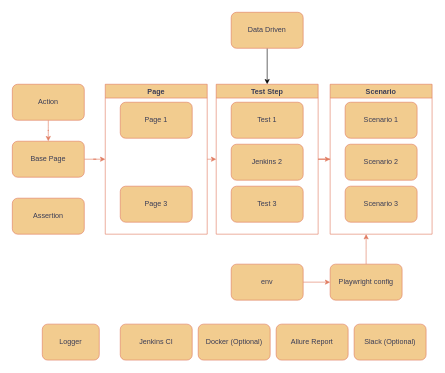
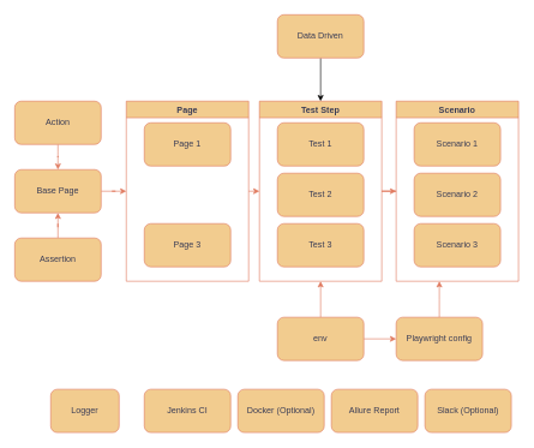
  <mxCell id="0" />
  <mxCell id="1" parent="0" />
  <mxCell id="2" style="edgeStyle=orthogonalEdgeStyle;rounded=1;orthogonalLoop=1;jettySize=auto;html=1;entryX=0.5;entryY=0;entryDx=0;entryDy=0;labelBackgroundColor=none;strokeColor=#E07A5F;fontColor=default;" parent="1" source="3" target="8" edge="1"><mxGeometry relative="1" as="geometry" /></mxCell>
  <mxCell id="3" value="Action" style="rounded=1;whiteSpace=wrap;html=1;labelBackgroundColor=none;fillColor=#F2CC8F;strokeColor=#E07A5F;fontColor=#393C56;" parent="1" vertex="1"><mxGeometry x="20" y="140" width="120" height="60" as="geometry" /></mxCell>
+ <mxCell id="4" style="edgeStyle=orthogonalEdgeStyle;rounded=0;orthogonalLoop=1;jettySize=auto;html=1;strokeColor=#E07A5F;fontColor=#393C56;fillColor=#F2CC8F;" parent="1" source="5" target="8" edge="1"><mxGeometry relative="1" as="geometry" /></mxCell>
  <mxCell id="5" value="Assertion" style="rounded=1;whiteSpace=wrap;html=1;labelBackgroundColor=none;fillColor=#F2CC8F;strokeColor=#E07A5F;fontColor=#393C56;" parent="1" vertex="1"><mxGeometry x="20" y="330" width="120" height="60" as="geometry" /></mxCell>
  <mxCell id="6" value="Logger" style="rounded=1;whiteSpace=wrap;html=1;labelBackgroundColor=none;fillColor=#F2CC8F;strokeColor=#E07A5F;fontColor=#393C56;" parent="1" vertex="1"><mxGeometry x="70" y="540" width="95" height="60" as="geometry" /></mxCell>
  <mxCell id="7" style="edgeStyle=orthogonalEdgeStyle;rounded=0;orthogonalLoop=1;jettySize=auto;html=1;entryX=0;entryY=0.5;entryDx=0;entryDy=0;strokeColor=#E07A5F;fontColor=#393C56;fillColor=#F2CC8F;" parent="1" source="8" target="23" edge="1"><mxGeometry relative="1" as="geometry" /></mxCell>
  <mxCell id="8" value="Base Page" style="rounded=1;whiteSpace=wrap;html=1;fillColor=#F2CC8F;strokeColor=#E07A5F;labelBackgroundColor=none;fontColor=#393C56;" parent="1" vertex="1"><mxGeometry x="20" y="235" width="120" height="60" as="geometry" /></mxCell>
  <mxCell id="9" value="Page 1" style="rounded=1;whiteSpace=wrap;html=1;labelBackgroundColor=none;fillColor=#F2CC8F;strokeColor=#E07A5F;fontColor=#393C56;" parent="1" vertex="1"><mxGeometry x="200" y="170" width="120" height="60" as="geometry" /></mxCell>
  <mxCell id="10" value="Page 3" style="rounded=1;whiteSpace=wrap;html=1;labelBackgroundColor=none;fillColor=#F2CC8F;strokeColor=#E07A5F;fontColor=#393C56;" parent="1" vertex="1"><mxGeometry x="200" y="310" width="120" height="60" as="geometry" /></mxCell>
  <mxCell id="11" style="edgeStyle=orthogonalEdgeStyle;rounded=0;orthogonalLoop=1;jettySize=auto;html=1;entryX=0.5;entryY=0;entryDx=0;entryDy=0;" edge="1" parent="1" source="12" target="25"><mxGeometry relative="1" as="geometry" /></mxCell>
  <mxCell id="12" value="Data Driven" style="rounded=1;whiteSpace=wrap;html=1;labelBackgroundColor=none;fillColor=#F2CC8F;strokeColor=#E07A5F;fontColor=#393C56;" parent="1" vertex="1"><mxGeometry x="385" y="20" width="120" height="60" as="geometry" /></mxCell>
  <mxCell id="13" style="edgeStyle=orthogonalEdgeStyle;rounded=0;orthogonalLoop=1;jettySize=auto;html=1;strokeColor=#E07A5F;fontColor=#393C56;fillColor=#F2CC8F;" parent="1" source="14" edge="1"><mxGeometry relative="1" as="geometry"><mxPoint x="610" y="390" as="targetPoint" /></mxGeometry></mxCell>
  <mxCell id="14" value="Playwright config" style="rounded=1;whiteSpace=wrap;html=1;labelBackgroundColor=none;fillColor=#F2CC8F;strokeColor=#E07A5F;fontColor=#393C56;" parent="1" vertex="1"><mxGeometry x="550" y="440" width="120" height="60" as="geometry" /></mxCell>
  <mxCell id="15" style="edgeStyle=orthogonalEdgeStyle;rounded=1;orthogonalLoop=1;jettySize=auto;html=1;entryX=0;entryY=0.5;entryDx=0;entryDy=0;labelBackgroundColor=none;strokeColor=#E07A5F;fontColor=default;" parent="1" source="17" target="14" edge="1"><mxGeometry relative="1" as="geometry" /></mxCell>
+ <mxCell id="16" style="edgeStyle=orthogonalEdgeStyle;rounded=0;orthogonalLoop=1;jettySize=auto;html=1;entryX=0.5;entryY=1;entryDx=0;entryDy=0;strokeColor=#E07A5F;fontColor=#393C56;fillColor=#F2CC8F;" parent="1" source="17" target="25" edge="1"><mxGeometry relative="1" as="geometry" /></mxCell>
  <mxCell id="17" value="env" style="rounded=1;whiteSpace=wrap;html=1;labelBackgroundColor=none;fillColor=#F2CC8F;strokeColor=#E07A5F;fontColor=#393C56;" parent="1" vertex="1"><mxGeometry x="385" y="440" width="120" height="60" as="geometry" /></mxCell>
  <mxCell id="18" value="Jenkins CI" style="rounded=1;whiteSpace=wrap;html=1;labelBackgroundColor=none;fillColor=#F2CC8F;strokeColor=#E07A5F;fontColor=#393C56;" parent="1" vertex="1"><mxGeometry x="200" y="540" width="120" height="60" as="geometry" /></mxCell>
  <mxCell id="19" value="Docker (Optional)" style="rounded=1;whiteSpace=wrap;html=1;labelBackgroundColor=none;fillColor=#F2CC8F;strokeColor=#E07A5F;fontColor=#393C56;" parent="1" vertex="1"><mxGeometry x="330" y="540" width="120" height="60" as="geometry" /></mxCell>
  <mxCell id="20" value="Allure Report" style="rounded=1;whiteSpace=wrap;html=1;labelBackgroundColor=none;fillColor=#F2CC8F;strokeColor=#E07A5F;fontColor=#393C56;" parent="1" vertex="1"><mxGeometry x="460" y="540" width="120" height="60" as="geometry" /></mxCell>
  <mxCell id="21" value="Slack (Optional)" style="rounded=1;whiteSpace=wrap;html=1;labelBackgroundColor=none;fillColor=#F2CC8F;strokeColor=#E07A5F;fontColor=#393C56;" parent="1" vertex="1"><mxGeometry x="590" y="540" width="120" height="60" as="geometry" /></mxCell>
  <mxCell id="22" style="edgeStyle=orthogonalEdgeStyle;rounded=0;orthogonalLoop=1;jettySize=auto;html=1;exitX=1;exitY=0.5;exitDx=0;exitDy=0;entryX=0;entryY=0.5;entryDx=0;entryDy=0;strokeColor=#E07A5F;fontColor=#393C56;fillColor=#F2CC8F;" parent="1" source="23" target="25" edge="1"><mxGeometry relative="1" as="geometry" /></mxCell>
  <mxCell id="23" value="Page" style="swimlane;whiteSpace=wrap;html=1;strokeColor=#E07A5F;fontColor=#393C56;fillColor=#F2CC8F;" parent="1" vertex="1"><mxGeometry x="175" y="140" width="170" height="250" as="geometry" /></mxCell>
  <mxCell id="24" style="edgeStyle=orthogonalEdgeStyle;rounded=0;orthogonalLoop=1;jettySize=auto;html=1;entryX=0;entryY=0.5;entryDx=0;entryDy=0;strokeColor=#E07A5F;fontColor=#393C56;fillColor=#F2CC8F;" parent="1" source="25" target="29" edge="1"><mxGeometry relative="1" as="geometry" /></mxCell>
  <mxCell id="25" value="Test Step" style="swimlane;whiteSpace=wrap;html=1;strokeColor=#E07A5F;fontColor=#393C56;fillColor=#F2CC8F;" parent="1" vertex="1"><mxGeometry x="360" y="140" width="170" height="250" as="geometry" /></mxCell>
  <mxCell id="26" value="Test 1" style="rounded=1;whiteSpace=wrap;html=1;labelBackgroundColor=none;fillColor=#F2CC8F;strokeColor=#E07A5F;fontColor=#393C56;" parent="25" vertex="1"><mxGeometry x="25" y="30" width="120" height="60" as="geometry" /></mxCell>
- <mxCell id="27" value="Jenkins 2" style="rounded=1;whiteSpace=wrap;html=1;labelBackgroundColor=none;fillColor=#F2CC8F;strokeColor=#E07A5F;fontColor=#393C56;" parent="25" vertex="1"><mxGeometry x="25" y="100" width="120" height="60" as="geometry" /></mxCell>
+ <mxCell id="27" value="Test 2" style="rounded=1;whiteSpace=wrap;html=1;labelBackgroundColor=none;fillColor=#F2CC8F;strokeColor=#E07A5F;fontColor=#393C56;" parent="25" vertex="1"><mxGeometry x="25" y="100" width="120" height="60" as="geometry" /></mxCell>
  <mxCell id="28" value="Test 3" style="rounded=1;whiteSpace=wrap;html=1;labelBackgroundColor=none;fillColor=#F2CC8F;strokeColor=#E07A5F;fontColor=#393C56;" parent="25" vertex="1"><mxGeometry x="25" y="170" width="120" height="60" as="geometry" /></mxCell>
  <mxCell id="29" value="Scenario" style="swimlane;whiteSpace=wrap;html=1;strokeColor=#E07A5F;fontColor=#393C56;fillColor=#F2CC8F;" parent="1" vertex="1"><mxGeometry x="550" y="140" width="170" height="250" as="geometry" /></mxCell>
  <mxCell id="30" value="Scenario 1" style="rounded=1;whiteSpace=wrap;html=1;labelBackgroundColor=none;fillColor=#F2CC8F;strokeColor=#E07A5F;fontColor=#393C56;" parent="29" vertex="1"><mxGeometry x="25" y="30" width="120" height="60" as="geometry" /></mxCell>
  <mxCell id="31" value="Scenario 2" style="rounded=1;whiteSpace=wrap;html=1;labelBackgroundColor=none;fillColor=#F2CC8F;strokeColor=#E07A5F;fontColor=#393C56;" parent="29" vertex="1"><mxGeometry x="25" y="100" width="120" height="60" as="geometry" /></mxCell>
  <mxCell id="32" value="Scenario 3" style="rounded=1;whiteSpace=wrap;html=1;labelBackgroundColor=none;fillColor=#F2CC8F;strokeColor=#E07A5F;fontColor=#393C56;" parent="29" vertex="1"><mxGeometry x="25" y="170" width="120" height="60" as="geometry" /></mxCell>
